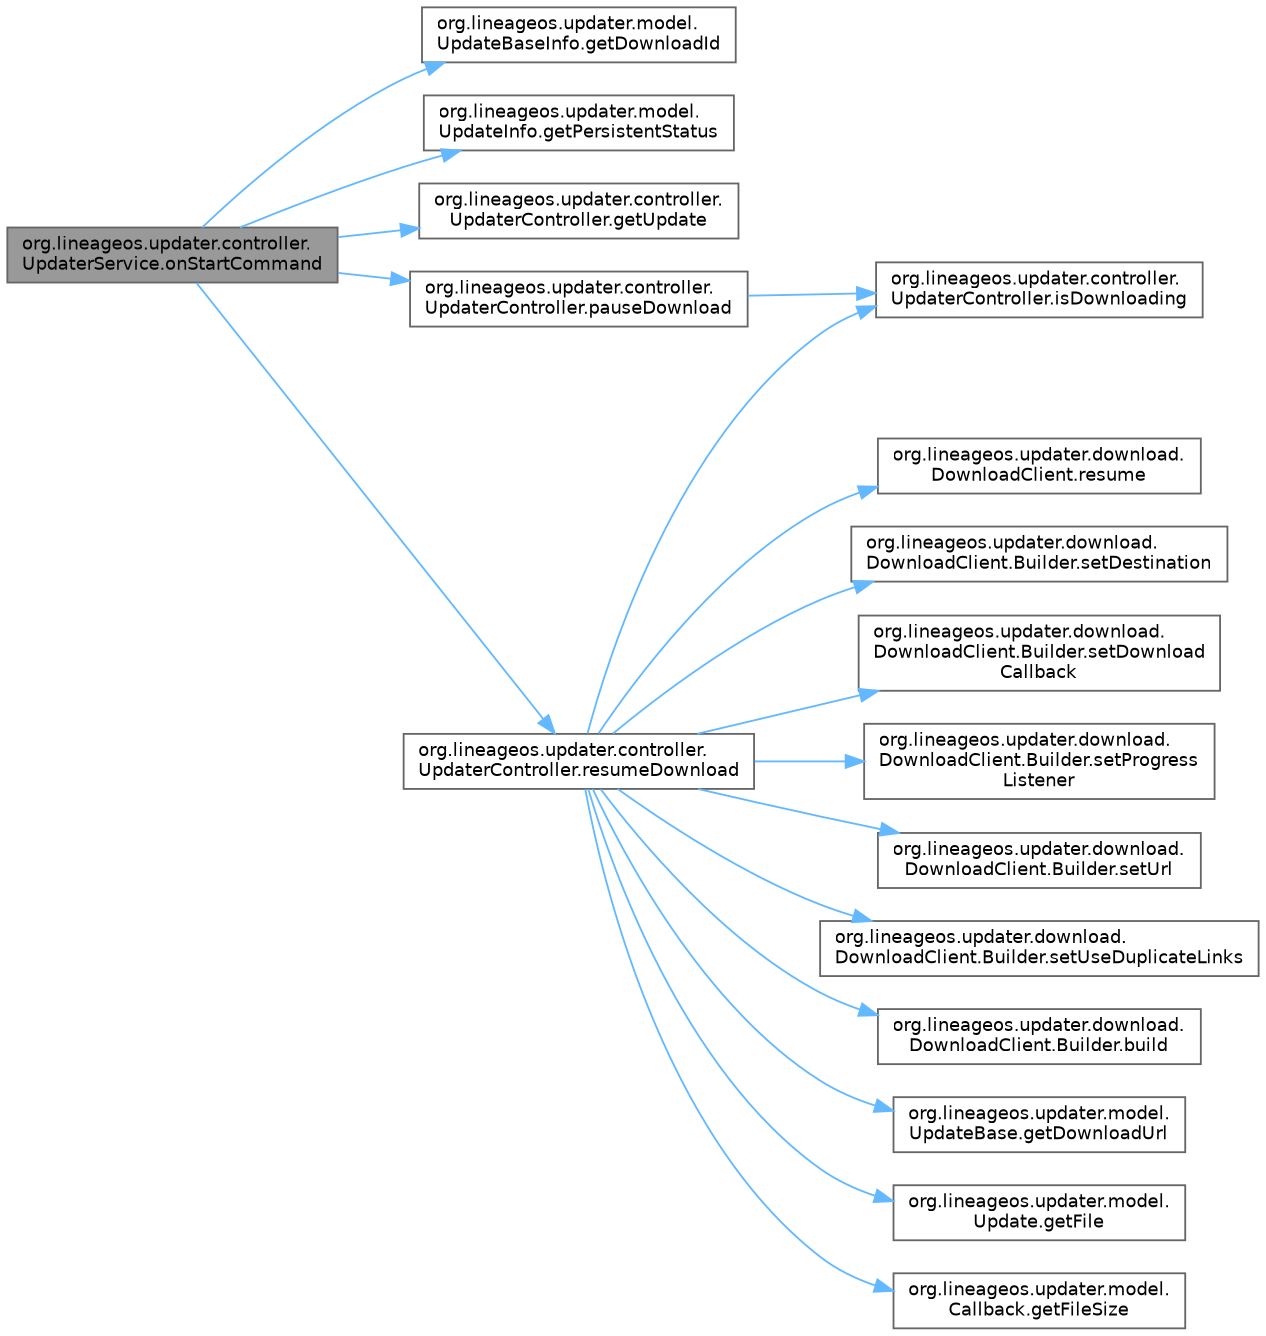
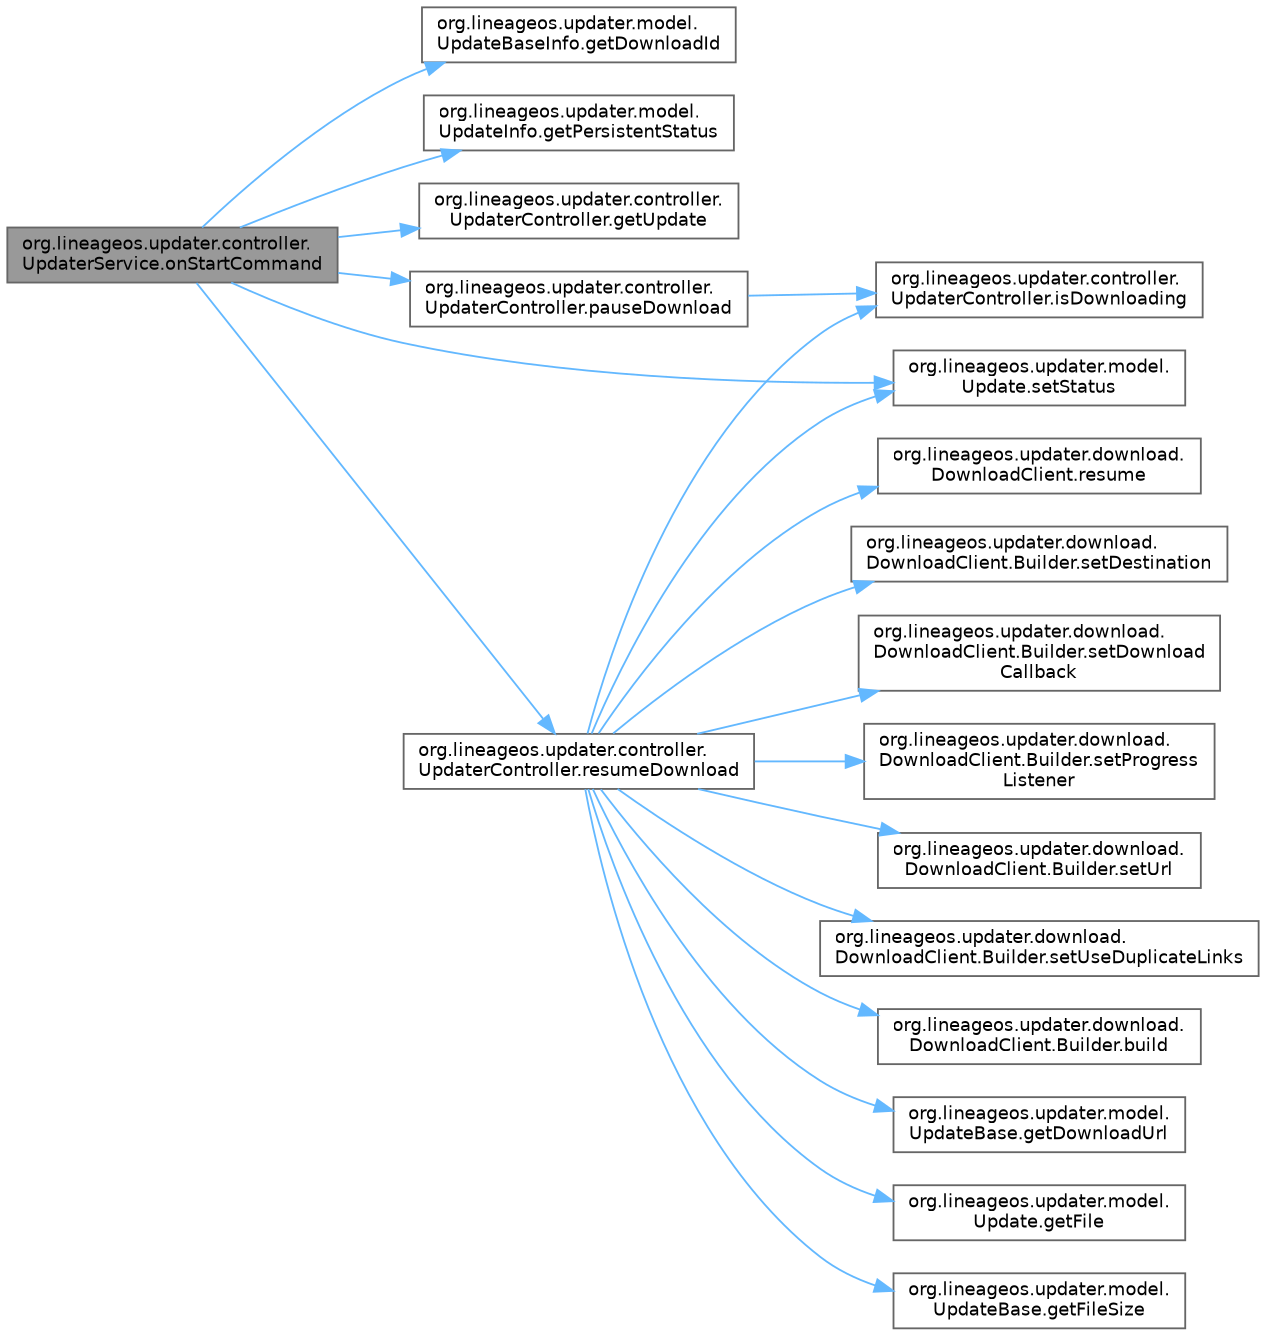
  digraph {
    rankdir=LR
    node [color=grey40 fillcolor=white fontname=Helvetica fontsize=10 shape=box style=filled]
    edge [color=steelblue1 fontname=Helvetica fontsize=10 labelfontname=Helvetica labelfontsize=10 style=solid]
    n1 [color=gray40 fillcolor=grey60 fontcolor=black height=0.2 label="org.lineageos.updater.controller.\lUpdaterService.onStartCommand" width=0.4]
    n2 [height=0.2 label="org.lineageos.updater.model.\lUpdateBaseInfo.getDownloadId" width=0.4]
    n3 [height=0.2 label="org.lineageos.updater.model.\lUpdateInfo.getPersistentStatus" width=0.4]
    n4 [height=0.2 label="org.lineageos.updater.controller.\lUpdaterController.getUpdate" width=0.4]
    n5 [height=0.2 label="org.lineageos.updater.controller.\lUpdaterController.pauseDownload" width=0.4]
    n6 [height=0.2 label="org.lineageos.updater.controller.\lUpdaterController.resumeDownload" width=0.4]
+   n7 [height=0.2 label="org.lineageos.updater.model.\lUpdate.setStatus" width=0.4]
    n8 [height=0.2 label="org.lineageos.updater.controller.\lUpdaterController.isDownloading" width=0.4]
    n9 [height=0.2 label="org.lineageos.updater.download.\lDownloadClient.Builder.build" width=0.4]
    n10 [height=0.2 label="org.lineageos.updater.model.\lUpdateBase.getDownloadUrl" width=0.4]
    n11 [height=0.2 label="org.lineageos.updater.model.\lUpdate.getFile" width=0.4]
-   n12 [height=0.2 label="org.lineageos.updater.model.\lCallback.getFileSize" width=0.4]
+   n12 [height=0.2 label="org.lineageos.updater.model.\lUpdateBase.getFileSize" width=0.4]
    n13 [height=0.2 label="org.lineageos.updater.download.\lDownloadClient.resume" width=0.4]
    n14 [height=0.2 label="org.lineageos.updater.download.\lDownloadClient.Builder.setDestination" width=0.4]
    n15 [height=0.2 label="org.lineageos.updater.download.\lDownloadClient.Builder.setDownload\lCallback" width=0.4]
    n16 [height=0.2 label="org.lineageos.updater.download.\lDownloadClient.Builder.setProgress\lListener" width=0.4]
    n17 [height=0.2 label="org.lineageos.updater.download.\lDownloadClient.Builder.setUrl" width=0.4]
    n18 [height=0.2 label="org.lineageos.updater.download.\lDownloadClient.Builder.setUseDuplicateLinks" width=0.4]
    n1 -> n2
    n1 -> n3
    n1 -> n4
    n1 -> n5
    n1 -> n6
+   n1 -> n7
    n5 -> n8
+   n6 -> n7
    n6 -> n8
    n6 -> n9
    n6 -> n10
    n6 -> n11
    n6 -> n12
    n6 -> n13
    n6 -> n14
    n6 -> n15
    n6 -> n16
    n6 -> n17
    n6 -> n18
  }
